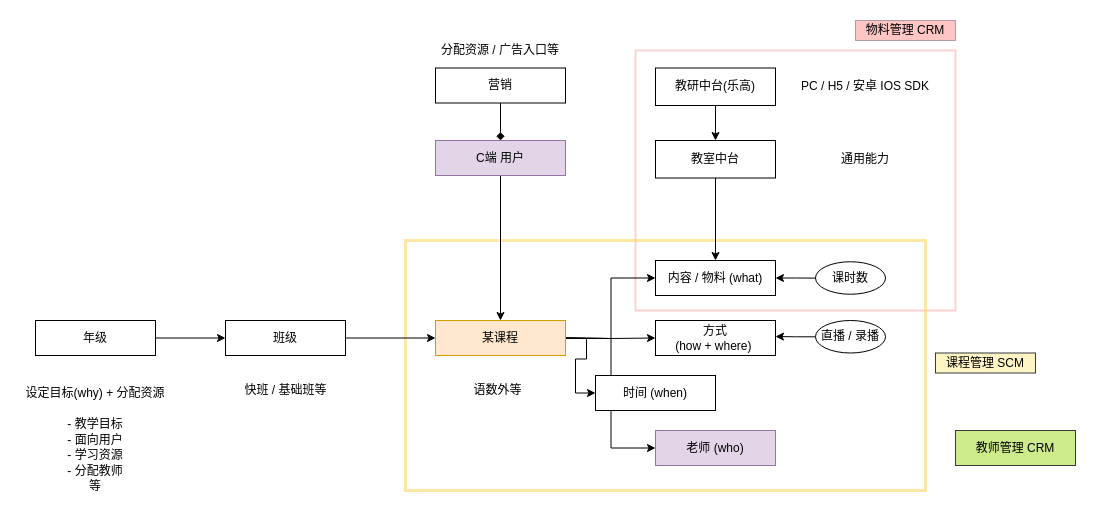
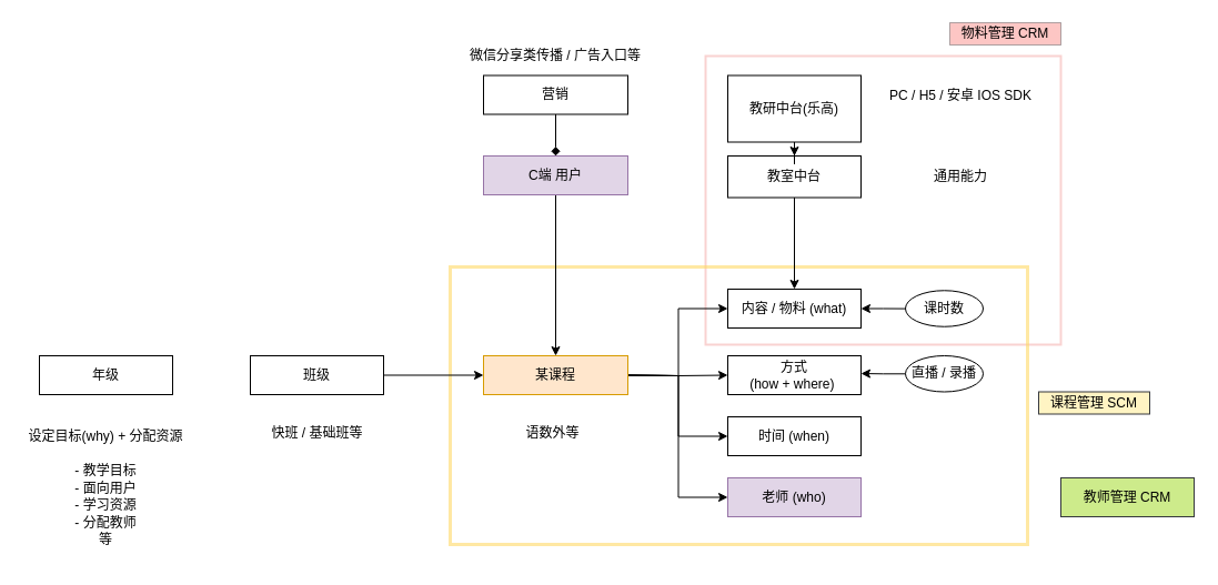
  <mxCell id="0" />
  <mxCell id="1" parent="0" />
  <mxCell id="2" value="" style="rounded=0;whiteSpace=wrap;html=1;fillColor=none;strokeColor=#EA6B66;strokeWidth=2;opacity=30;" vertex="1" parent="1"><mxGeometry x="635" y="50" width="320" height="260" as="geometry" /></mxCell>
  <mxCell id="3" value="" style="rounded=0;whiteSpace=wrap;html=1;strokeColor=#FFD966;fillColor=none;strokeWidth=3;opacity=60;" vertex="1" parent="1"><mxGeometry x="405" y="240" width="520" height="250" as="geometry" /></mxCell>
- <mxCell id="4" value="" style="edgeStyle=orthogonalEdgeStyle;rounded=0;orthogonalLoop=1;jettySize=auto;html=1;" parent="1" source="5" target="18" edge="1"><mxGeometry relative="1" as="geometry" /></mxCell>
  <mxCell id="5" value="年级" style="whiteSpace=wrap;html=1;rounded=0;" parent="1" vertex="1"><mxGeometry x="35" y="320" width="120" height="35" as="geometry" /></mxCell>
  <mxCell id="6" value="&lt;p style=&quot;line-height: 130%&quot;&gt;设定目标(why) + 分配资源&lt;br&gt;&lt;br&gt;- 教学目标&lt;br&gt;- 面向用户&lt;br&gt;- 学习资源&lt;br&gt;- 分配教师&lt;br&gt;等&lt;br&gt;&lt;/p&gt;" style="text;html=1;strokeColor=none;fillColor=none;align=center;verticalAlign=middle;whiteSpace=wrap;rounded=0;" parent="1" vertex="1"><mxGeometry x="20" y="375" width="150" height="130" as="geometry" /></mxCell>
  <mxCell id="7" value="" style="edgeStyle=orthogonalEdgeStyle;rounded=0;orthogonalLoop=1;jettySize=auto;html=1;" parent="1" target="14" edge="1"><mxGeometry relative="1" as="geometry"><mxPoint x="565" y="337.5" as="sourcePoint" /></mxGeometry></mxCell>
  <mxCell id="8" value="" style="edgeStyle=orthogonalEdgeStyle;rounded=0;orthogonalLoop=1;jettySize=auto;html=1;entryX=0;entryY=0.5;entryDx=0;entryDy=0;" parent="1" target="13" edge="1"><mxGeometry relative="1" as="geometry"><mxPoint x="565" y="337.5" as="sourcePoint" /></mxGeometry></mxCell>
  <mxCell id="9" value="" style="edgeStyle=orthogonalEdgeStyle;rounded=0;orthogonalLoop=1;jettySize=auto;html=1;entryX=0;entryY=0.5;entryDx=0;entryDy=0;" parent="1" target="16" edge="1"><mxGeometry relative="1" as="geometry"><mxPoint x="565" y="337.5" as="sourcePoint" /></mxGeometry></mxCell>
  <mxCell id="10" value="" style="edgeStyle=orthogonalEdgeStyle;rounded=0;orthogonalLoop=1;jettySize=auto;html=1;entryX=0;entryY=0.5;entryDx=0;entryDy=0;" parent="1" target="15" edge="1"><mxGeometry relative="1" as="geometry"><mxPoint x="565" y="337.5" as="sourcePoint" /><mxPoint x="495" y="422.5" as="targetPoint" /></mxGeometry></mxCell>
  <mxCell id="11" value="某课程" style="whiteSpace=wrap;html=1;rounded=0;fillColor=#ffe6cc;strokeColor=#d79b00;" parent="1" vertex="1"><mxGeometry x="435" y="320" width="130" height="35" as="geometry" /></mxCell>
  <mxCell id="12" value="" style="edgeStyle=orthogonalEdgeStyle;rounded=0;orthogonalLoop=1;jettySize=auto;html=1;startArrow=classic;startFill=1;endArrow=none;endFill=0;" edge="1" parent="1" source="13" target="21"><mxGeometry relative="1" as="geometry" /></mxCell>
  <mxCell id="13" value="内容 / 物料 (what)" style="whiteSpace=wrap;html=1;rounded=0;" parent="1" vertex="1"><mxGeometry x="655" y="260" width="120" height="35" as="geometry" /></mxCell>
  <mxCell id="14" value="方式&lt;br&gt;(how + where)&amp;nbsp;" style="whiteSpace=wrap;html=1;rounded=0;" parent="1" vertex="1"><mxGeometry x="655" y="320" width="120" height="35" as="geometry" /></mxCell>
  <mxCell id="15" value="老师 (who)" style="whiteSpace=wrap;html=1;rounded=0;fillColor=#e1d5e7;strokeColor=#9673a6;" parent="1" vertex="1"><mxGeometry x="655" y="430" width="120" height="35" as="geometry" /></mxCell>
- <mxCell id="16" value="时间 (when)" style="whiteSpace=wrap;html=1;rounded=0;" parent="1" vertex="1"><mxGeometry x="595" y="375" width="120" height="35" as="geometry" /></mxCell>
+ <mxCell id="16" value="时间 (when)" style="whiteSpace=wrap;html=1;rounded=0;" parent="1" vertex="1"><mxGeometry x="655" y="375" width="120" height="35" as="geometry" /></mxCell>
  <mxCell id="17" value="" style="edgeStyle=orthogonalEdgeStyle;rounded=0;orthogonalLoop=1;jettySize=auto;html=1;" parent="1" source="18" target="11" edge="1"><mxGeometry relative="1" as="geometry" /></mxCell>
  <mxCell id="18" value="班级" style="whiteSpace=wrap;html=1;rounded=0;" parent="1" vertex="1"><mxGeometry x="225" y="320" width="120" height="35" as="geometry" /></mxCell>
  <mxCell id="19" value="快班 / 基础班等" style="text;html=1;strokeColor=none;fillColor=none;align=center;verticalAlign=middle;whiteSpace=wrap;rounded=0;" parent="1" vertex="1"><mxGeometry x="242.5" y="375" width="85" height="30" as="geometry" /></mxCell>
  <mxCell id="20" value="语数外等" style="text;html=1;strokeColor=none;fillColor=none;align=center;verticalAlign=middle;whiteSpace=wrap;rounded=0;" parent="1" vertex="1"><mxGeometry x="455" y="375" width="85" height="30" as="geometry" /></mxCell>
  <mxCell id="21" value="课时数" style="ellipse;whiteSpace=wrap;html=1;rounded=0;" vertex="1" parent="1"><mxGeometry x="815" y="261.25" width="70" height="32.5" as="geometry" /></mxCell>
  <mxCell id="22" value="" style="edgeStyle=orthogonalEdgeStyle;rounded=0;orthogonalLoop=1;jettySize=auto;html=1;startArrow=none;startFill=0;endArrow=classic;endFill=1;" edge="1" parent="1" source="23"><mxGeometry relative="1" as="geometry"><mxPoint x="775" y="336" as="targetPoint" /></mxGeometry></mxCell>
  <mxCell id="23" value="直播 / 录播" style="ellipse;whiteSpace=wrap;html=1;rounded=0;" vertex="1" parent="1"><mxGeometry x="815" y="320" width="70" height="32.5" as="geometry" /></mxCell>
  <mxCell id="24" value="教师管理 CRM" style="whiteSpace=wrap;html=1;rounded=0;fillColor=#cdeb8b;strokeColor=#36393d;" vertex="1" parent="1"><mxGeometry x="955" y="430" width="120" height="35" as="geometry" /></mxCell>
  <mxCell id="25" value="" style="edgeStyle=orthogonalEdgeStyle;rounded=0;orthogonalLoop=1;jettySize=auto;html=1;startArrow=none;startFill=0;endArrow=classic;endFill=1;entryX=0.5;entryY=0;entryDx=0;entryDy=0;" edge="1" parent="1" source="26" target="11"><mxGeometry relative="1" as="geometry"><mxPoint x="500" y="162.5" as="targetPoint" /></mxGeometry></mxCell>
  <mxCell id="26" value="C端 用户" style="whiteSpace=wrap;html=1;rounded=0;fillColor=#e1d5e7;strokeColor=#9673a6;" vertex="1" parent="1"><mxGeometry x="435" y="140" width="130" height="35" as="geometry" /></mxCell>
  <mxCell id="27" value="课程管理 SCM" style="text;html=1;strokeColor=#36393d;align=center;verticalAlign=middle;whiteSpace=wrap;rounded=0;fillColor=#FFF4C3;" vertex="1" parent="1"><mxGeometry x="935" y="352.5" width="100" height="20" as="geometry" /></mxCell>
  <mxCell id="28" value="" style="edgeStyle=orthogonalEdgeStyle;rounded=0;orthogonalLoop=1;jettySize=auto;html=1;startArrow=none;startFill=0;endArrow=diamond;endFill=1;" edge="1" parent="1" source="29" target="26"><mxGeometry relative="1" as="geometry" /></mxCell>
  <mxCell id="29" value="营销" style="whiteSpace=wrap;html=1;rounded=0;" vertex="1" parent="1"><mxGeometry x="435" y="67.5" width="130" height="35" as="geometry" /></mxCell>
- <mxCell id="30" value="分配资源 / 广告入口等" style="text;html=1;strokeColor=none;fillColor=none;align=center;verticalAlign=middle;whiteSpace=wrap;rounded=0;" vertex="1" parent="1"><mxGeometry x="420" y="40" width="160" height="20" as="geometry" /></mxCell>
+ <mxCell id="30" value="微信分享类传播 / 广告入口等" style="text;html=1;strokeColor=none;fillColor=none;align=center;verticalAlign=middle;whiteSpace=wrap;rounded=0;" vertex="1" parent="1"><mxGeometry x="420" y="40" width="160" height="20" as="geometry" /></mxCell>
  <mxCell id="31" value="" style="edgeStyle=orthogonalEdgeStyle;rounded=0;orthogonalLoop=1;jettySize=auto;html=1;startArrow=none;startFill=0;endArrow=classic;endFill=1;" edge="1" parent="1" source="32" target="13"><mxGeometry relative="1" as="geometry" /></mxCell>
  <mxCell id="32" value="教室中台" style="whiteSpace=wrap;html=1;rounded=0;" vertex="1" parent="1"><mxGeometry x="655" y="140" width="120" height="37.5" as="geometry" /></mxCell>
  <mxCell id="33" value="" style="edgeStyle=orthogonalEdgeStyle;rounded=0;orthogonalLoop=1;jettySize=auto;html=1;startArrow=none;startFill=0;endArrow=classic;endFill=1;" edge="1" parent="1" source="34" target="32"><mxGeometry relative="1" as="geometry" /></mxCell>
- <mxCell id="34" value="教研中台(乐高)" style="whiteSpace=wrap;html=1;rounded=0;" vertex="1" parent="1"><mxGeometry x="655" y="67.5" width="120" height="37.5" as="geometry" /></mxCell>
+ <mxCell id="34" value="教研中台(乐高)" style="whiteSpace=wrap;html=1;rounded=0;" vertex="1" parent="1"><mxGeometry x="655" y="67.5" width="120" height="60" as="geometry" /></mxCell>
  <mxCell id="35" value="PC / H5 / 安卓 IOS SDK" style="text;html=1;strokeColor=none;fillColor=none;align=center;verticalAlign=middle;whiteSpace=wrap;rounded=0;" vertex="1" parent="1"><mxGeometry x="785" y="76.25" width="160" height="20" as="geometry" /></mxCell>
  <mxCell id="36" value="通用能力" style="text;html=1;strokeColor=none;fillColor=none;align=center;verticalAlign=middle;whiteSpace=wrap;rounded=0;" vertex="1" parent="1"><mxGeometry x="785" y="148.75" width="160" height="20" as="geometry" /></mxCell>
  <mxCell id="37" value="物料管理 CRM" style="text;html=1;strokeColor=#36393d;align=center;verticalAlign=middle;whiteSpace=wrap;rounded=0;fillColor=#FA726D;opacity=40;" vertex="1" parent="1"><mxGeometry x="855" y="20" width="100" height="20" as="geometry" /></mxCell>
